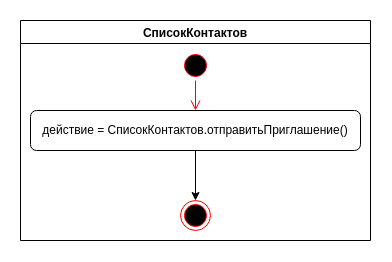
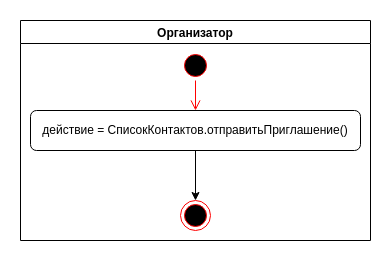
  <mxCell id="0" />
  <mxCell id="1" parent="0" />
- <mxCell id="2" value="СписокКонтактов" style="swimlane;" vertex="1" parent="1"><mxGeometry x="20" y="20" width="350" height="220" as="geometry" /></mxCell>
+ <mxCell id="2" value="Организатор" style="swimlane;" vertex="1" parent="1"><mxGeometry x="20" y="20" width="350" height="220" as="geometry" /></mxCell>
  <mxCell id="3" value="" style="ellipse;html=1;shape=startState;fillColor=#000000;strokeColor=#ff0000;" vertex="1" parent="2"><mxGeometry x="160" y="30" width="30" height="30" as="geometry" /></mxCell>
  <mxCell id="4" value="" style="edgeStyle=orthogonalEdgeStyle;html=1;verticalAlign=bottom;endArrow=open;endSize=8;strokeColor=#ff0000;rounded=0;" edge="1" parent="2" source="3" target="5"><mxGeometry relative="1" as="geometry"><mxPoint x="175" y="90" as="targetPoint" /></mxGeometry></mxCell>
  <mxCell id="5" value="действие = СписокКонтактов.отправитьПриглашение()" style="rounded=1;whiteSpace=wrap;html=1;" vertex="1" parent="2"><mxGeometry x="10" y="90" width="330" height="40" as="geometry" /></mxCell>
  <mxCell id="6" value="" style="ellipse;html=1;shape=endState;fillColor=#000000;strokeColor=#ff0000;" vertex="1" parent="2"><mxGeometry x="160" y="180" width="30" height="30" as="geometry" /></mxCell>
  <mxCell id="7" value="" style="endArrow=classic;html=1;rounded=0;" edge="1" parent="2" source="5" target="6"><mxGeometry width="50" height="50" relative="1" as="geometry"><mxPoint x="175" y="330" as="sourcePoint" /><mxPoint x="185" y="280" as="targetPoint" /></mxGeometry></mxCell>
